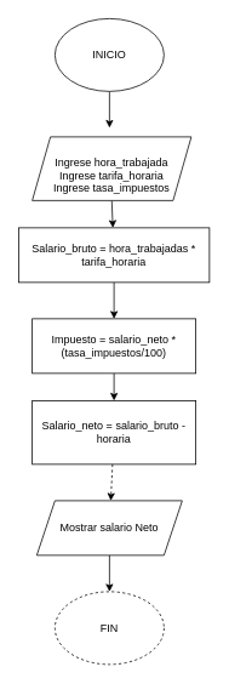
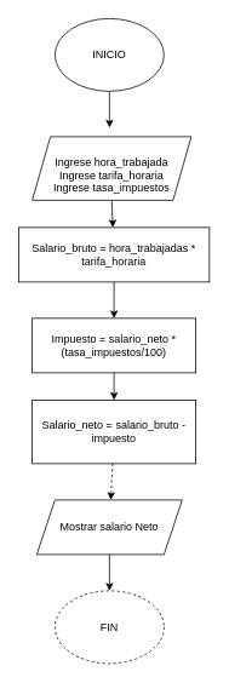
  <mxCell id="0" />
  <mxCell id="1" parent="0" />
  <mxCell id="2" style="edgeStyle=none;html=1;exitX=0.5;exitY=1;exitDx=0;exitDy=0;entryX=0.5;entryY=0;entryDx=0;entryDy=0;" parent="1" source="3" edge="1"><mxGeometry relative="1" as="geometry"><mxPoint x="120" y="140" as="targetPoint" /></mxGeometry></mxCell>
  <mxCell id="3" value="INICIO" style="ellipse;whiteSpace=wrap;html=1;" parent="1" vertex="1"><mxGeometry x="60" y="20" width="120" height="80" as="geometry" /></mxCell>
  <mxCell id="4" style="edgeStyle=none;html=1;exitX=0.5;exitY=1;exitDx=0;exitDy=0;entryX=0.5;entryY=0;entryDx=0;entryDy=0;" edge="1" parent="1" source="5" target="12"><mxGeometry relative="1" as="geometry" /></mxCell>
  <mxCell id="5" value="Salario_bruto = hora_trabajadas * tarifa_horaria" style="rounded=0;whiteSpace=wrap;html=1;" parent="1" vertex="1"><mxGeometry x="20" y="250" width="210" height="60" as="geometry" /></mxCell>
  <mxCell id="6" style="edgeStyle=none;html=1;exitX=0.5;exitY=1;exitDx=0;exitDy=0;entryX=0.5;entryY=0;entryDx=0;entryDy=0;" parent="1" source="7" target="8" edge="1"><mxGeometry relative="1" as="geometry" /></mxCell>
  <mxCell id="7" value="Mostrar salario Neto" style="shape=parallelogram;perimeter=parallelogramPerimeter;whiteSpace=wrap;html=1;fixedSize=1;" parent="1" vertex="1"><mxGeometry x="40" y="550" width="160" height="60" as="geometry" /></mxCell>
  <mxCell id="8" value="FIN" style="ellipse;whiteSpace=wrap;html=1;dashed=1;" parent="1" vertex="1"><mxGeometry x="60" y="650" width="120" height="80" as="geometry" /></mxCell>
  <mxCell id="9" value="" style="edgeStyle=none;html=1;exitX=0.5;exitY=1;exitDx=0;exitDy=0;" parent="1" source="10" target="5" edge="1"><mxGeometry relative="1" as="geometry" /></mxCell>
  <mxCell id="10" value="&lt;div&gt;&lt;br&gt;&lt;/div&gt;Ingrese hora_trabajada&lt;div&gt;Ingrese tarifa_horaria&lt;/div&gt;&lt;div&gt;Ingrese tasa_impuestos&lt;/div&gt;" style="shape=parallelogram;perimeter=parallelogramPerimeter;whiteSpace=wrap;html=1;fixedSize=1;" parent="1" vertex="1"><mxGeometry x="35" y="150" width="175" height="70" as="geometry" /></mxCell>
  <mxCell id="11" style="edgeStyle=none;html=1;entryX=0.5;entryY=0;entryDx=0;entryDy=0;" edge="1" parent="1" source="12" target="14"><mxGeometry relative="1" as="geometry" /></mxCell>
  <mxCell id="12" value="Impuesto = salario_neto * (tasa_impuestos/100)" style="rounded=0;whiteSpace=wrap;html=1;" vertex="1" parent="1"><mxGeometry x="35" y="350" width="180" height="60" as="geometry" /></mxCell>
  <mxCell id="13" style="edgeStyle=none;html=1;dashed=1;" edge="1" parent="1" source="14" target="7"><mxGeometry relative="1" as="geometry" /></mxCell>
- <mxCell id="14" value="Salario_neto = salario_bruto - horaria" style="rounded=0;whiteSpace=wrap;html=1;" vertex="1" parent="1"><mxGeometry x="35" y="440" width="180" height="70" as="geometry" /></mxCell>
+ <mxCell id="14" value="Salario_neto = salario_bruto - impuesto" style="rounded=0;whiteSpace=wrap;html=1;" vertex="1" parent="1"><mxGeometry x="35" y="440" width="180" height="70" as="geometry" /></mxCell>
